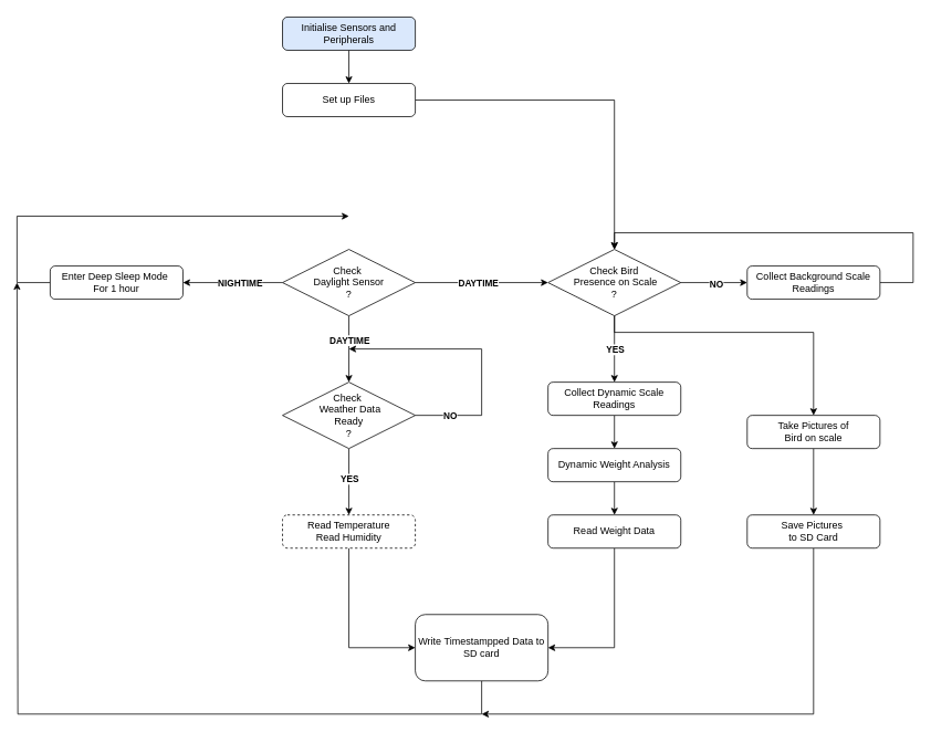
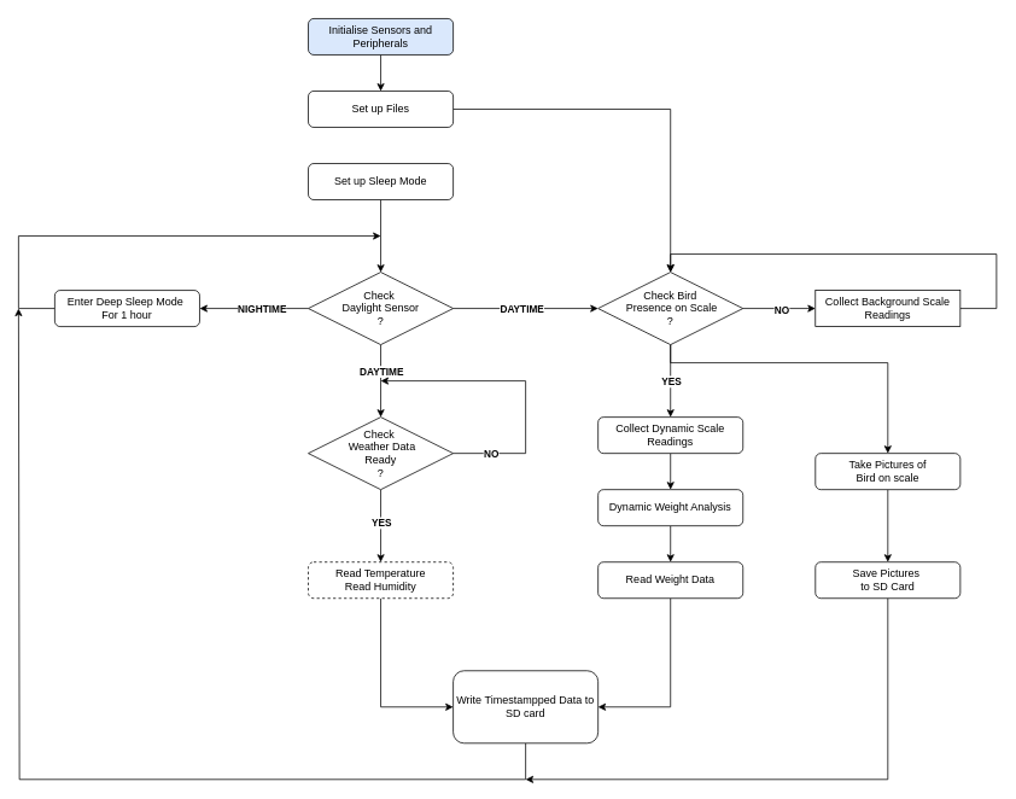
  <mxCell id="0" />
  <mxCell id="1" parent="0" />
  <mxCell id="2" style="edgeStyle=orthogonalEdgeStyle;rounded=0;orthogonalLoop=1;jettySize=auto;html=1;entryX=0.5;entryY=0;entryDx=0;entryDy=0;" edge="1" parent="1" source="3" target="5"><mxGeometry relative="1" as="geometry" /></mxCell>
  <mxCell id="3" value="Initialise Sensors and Peripherals" style="rounded=1;whiteSpace=wrap;html=1;fillColor=#dae8fc;" vertex="1" parent="1"><mxGeometry x="340" y="20" width="160" height="40" as="geometry" /></mxCell>
  <mxCell id="4" style="edgeStyle=orthogonalEdgeStyle;rounded=0;orthogonalLoop=1;jettySize=auto;html=1;" edge="1" parent="1" source="5" target="22"><mxGeometry relative="1" as="geometry" /></mxCell>
  <mxCell id="5" value="Set up Files" style="rounded=1;whiteSpace=wrap;html=1;" vertex="1" parent="1"><mxGeometry x="340" y="100" width="160" height="40" as="geometry" /></mxCell>
+ <mxCell id="6" style="edgeStyle=orthogonalEdgeStyle;rounded=0;orthogonalLoop=1;jettySize=auto;html=1;exitX=0.5;exitY=1;exitDx=0;exitDy=0;entryX=0.5;entryY=0;entryDx=0;entryDy=0;" edge="1" parent="1" source="7" target="14"><mxGeometry relative="1" as="geometry" /></mxCell>
+ <mxCell id="7" value="Set up Sleep Mode" style="rounded=1;whiteSpace=wrap;html=1;" vertex="1" parent="1"><mxGeometry x="340" y="180" width="160" height="40" as="geometry" /></mxCell>
  <mxCell id="8" style="edgeStyle=orthogonalEdgeStyle;rounded=0;orthogonalLoop=1;jettySize=auto;html=1;entryX=1;entryY=0.5;entryDx=0;entryDy=0;" edge="1" parent="1" source="14" target="16"><mxGeometry relative="1" as="geometry" /></mxCell>
  <mxCell id="9" value="NIGHTIME" style="edgeLabel;html=1;align=center;verticalAlign=middle;resizable=0;points=[];fontStyle=1" vertex="1" connectable="0" parent="8"><mxGeometry x="-0.133" relative="1" as="geometry"><mxPoint as="offset" /></mxGeometry></mxCell>
  <mxCell id="10" style="edgeStyle=orthogonalEdgeStyle;rounded=0;orthogonalLoop=1;jettySize=auto;html=1;exitX=1;exitY=0.5;exitDx=0;exitDy=0;entryX=0;entryY=0.5;entryDx=0;entryDy=0;" edge="1" parent="1" source="14" target="22"><mxGeometry relative="1" as="geometry" /></mxCell>
  <mxCell id="11" value="&lt;b&gt;DAYTIME&lt;/b&gt;" style="edgeLabel;html=1;align=center;verticalAlign=middle;resizable=0;points=[];" vertex="1" connectable="0" parent="10"><mxGeometry x="-0.233" y="2" relative="1" as="geometry"><mxPoint x="14" y="2" as="offset" /></mxGeometry></mxCell>
  <mxCell id="12" style="edgeStyle=orthogonalEdgeStyle;rounded=0;orthogonalLoop=1;jettySize=auto;html=1;exitX=0.5;exitY=1;exitDx=0;exitDy=0;entryX=0.5;entryY=0;entryDx=0;entryDy=0;" edge="1" parent="1" source="14" target="27"><mxGeometry relative="1" as="geometry" /></mxCell>
  <mxCell id="13" value="&lt;b&gt;DAYTIME&lt;/b&gt;" style="edgeLabel;html=1;align=center;verticalAlign=middle;resizable=0;points=[];" vertex="1" connectable="0" parent="12"><mxGeometry x="-0.282" relative="1" as="geometry"><mxPoint as="offset" /></mxGeometry></mxCell>
  <mxCell id="14" value="Check&amp;nbsp;&lt;div&gt;Daylight Sensor&lt;div&gt;?&lt;/div&gt;&lt;/div&gt;" style="rhombus;whiteSpace=wrap;html=1;" vertex="1" parent="1"><mxGeometry x="340" y="300" width="160" height="80" as="geometry" /></mxCell>
  <mxCell id="15" style="edgeStyle=orthogonalEdgeStyle;rounded=0;orthogonalLoop=1;jettySize=auto;html=1;exitX=0;exitY=0.5;exitDx=0;exitDy=0;" edge="1" parent="1" source="16"><mxGeometry relative="1" as="geometry"><mxPoint x="420" y="260" as="targetPoint" /><Array as="points"><mxPoint x="20" y="340" /><mxPoint x="20" y="260" /></Array></mxGeometry></mxCell>
  <mxCell id="16" value="Enter Deep Sleep Mode&amp;nbsp;&lt;div&gt;For 1 hour&lt;/div&gt;" style="rounded=1;whiteSpace=wrap;html=1;" vertex="1" parent="1"><mxGeometry x="60" y="320" width="160" height="40" as="geometry" /></mxCell>
  <mxCell id="17" style="edgeStyle=orthogonalEdgeStyle;rounded=0;orthogonalLoop=1;jettySize=auto;html=1;exitX=0.5;exitY=1;exitDx=0;exitDy=0;entryX=0.5;entryY=0;entryDx=0;entryDy=0;" edge="1" parent="1" source="22" target="35"><mxGeometry relative="1" as="geometry" /></mxCell>
  <mxCell id="18" value="&lt;b&gt;YES&lt;/b&gt;" style="edgeLabel;html=1;align=center;verticalAlign=middle;resizable=0;points=[];" vertex="1" connectable="0" parent="17"><mxGeometry x="-0.253" relative="1" as="geometry"><mxPoint y="10" as="offset" /></mxGeometry></mxCell>
  <mxCell id="19" style="edgeStyle=orthogonalEdgeStyle;rounded=0;orthogonalLoop=1;jettySize=auto;html=1;exitX=1;exitY=0.5;exitDx=0;exitDy=0;entryX=0;entryY=0.5;entryDx=0;entryDy=0;" edge="1" parent="1" source="22" target="37"><mxGeometry relative="1" as="geometry" /></mxCell>
  <mxCell id="20" value="&lt;b&gt;NO&lt;/b&gt;" style="edgeLabel;html=1;align=center;verticalAlign=middle;resizable=0;points=[];" vertex="1" connectable="0" parent="19"><mxGeometry x="0.047" y="-1" relative="1" as="geometry"><mxPoint as="offset" /></mxGeometry></mxCell>
  <mxCell id="21" style="edgeStyle=orthogonalEdgeStyle;rounded=0;orthogonalLoop=1;jettySize=auto;html=1;exitX=0.5;exitY=1;exitDx=0;exitDy=0;entryX=0.5;entryY=0;entryDx=0;entryDy=0;" edge="1" parent="1" source="22" target="41"><mxGeometry relative="1" as="geometry"><Array as="points"><mxPoint x="740" y="400" /><mxPoint x="980" y="400" /></Array></mxGeometry></mxCell>
  <mxCell id="22" value="Check Bird&lt;div&gt;&amp;nbsp;Presence on Scale&lt;div&gt;?&lt;/div&gt;&lt;/div&gt;" style="rhombus;whiteSpace=wrap;html=1;" vertex="1" parent="1"><mxGeometry x="660" y="300" width="160" height="80" as="geometry" /></mxCell>
  <mxCell id="23" style="edgeStyle=orthogonalEdgeStyle;rounded=0;orthogonalLoop=1;jettySize=auto;html=1;exitX=0.5;exitY=1;exitDx=0;exitDy=0;entryX=0.5;entryY=0;entryDx=0;entryDy=0;" edge="1" parent="1" source="27" target="29"><mxGeometry relative="1" as="geometry" /></mxCell>
  <mxCell id="24" value="&lt;b&gt;YES&lt;/b&gt;" style="edgeLabel;html=1;align=center;verticalAlign=middle;resizable=0;points=[];" vertex="1" connectable="0" parent="23"><mxGeometry x="-0.11" relative="1" as="geometry"><mxPoint as="offset" /></mxGeometry></mxCell>
  <mxCell id="25" style="edgeStyle=orthogonalEdgeStyle;rounded=0;orthogonalLoop=1;jettySize=auto;html=1;exitX=1;exitY=0.5;exitDx=0;exitDy=0;" edge="1" parent="1" source="27"><mxGeometry relative="1" as="geometry"><mxPoint x="420" y="420" as="targetPoint" /><Array as="points"><mxPoint x="580" y="500" /><mxPoint x="580" y="420" /></Array></mxGeometry></mxCell>
  <mxCell id="26" value="&lt;b&gt;NO&lt;/b&gt;" style="edgeLabel;html=1;align=center;verticalAlign=middle;resizable=0;points=[];" vertex="1" connectable="0" parent="25"><mxGeometry x="-0.743" relative="1" as="geometry"><mxPoint as="offset" /></mxGeometry></mxCell>
  <mxCell id="27" value="Check&amp;nbsp;&lt;div&gt;&amp;nbsp;Weather Data&lt;/div&gt;&lt;div&gt;Ready&lt;br&gt;&lt;div&gt;?&lt;/div&gt;&lt;/div&gt;" style="rhombus;whiteSpace=wrap;html=1;" vertex="1" parent="1"><mxGeometry x="340" y="460" width="160" height="80" as="geometry" /></mxCell>
  <mxCell id="28" style="edgeStyle=orthogonalEdgeStyle;rounded=0;orthogonalLoop=1;jettySize=auto;html=1;exitX=0.5;exitY=1;exitDx=0;exitDy=0;entryX=0;entryY=0.5;entryDx=0;entryDy=0;" edge="1" parent="1" source="29" target="39"><mxGeometry relative="1" as="geometry" /></mxCell>
  <mxCell id="29" value="Read Temperature&lt;div&gt;Read Humidity&lt;/div&gt;" style="rounded=1;whiteSpace=wrap;html=1;dashed=1;" vertex="1" parent="1"><mxGeometry x="340" y="620" width="160" height="40" as="geometry" /></mxCell>
  <mxCell id="30" style="edgeStyle=orthogonalEdgeStyle;rounded=0;orthogonalLoop=1;jettySize=auto;html=1;exitX=0.5;exitY=1;exitDx=0;exitDy=0;entryX=0.5;entryY=0;entryDx=0;entryDy=0;" edge="1" parent="1" source="31" target="33"><mxGeometry relative="1" as="geometry" /></mxCell>
  <mxCell id="31" value="Dynamic Weight Analysis" style="rounded=1;whiteSpace=wrap;html=1;" vertex="1" parent="1"><mxGeometry x="660" y="540" width="160" height="40" as="geometry" /></mxCell>
  <mxCell id="32" style="edgeStyle=orthogonalEdgeStyle;rounded=0;orthogonalLoop=1;jettySize=auto;html=1;exitX=0.5;exitY=1;exitDx=0;exitDy=0;entryX=1;entryY=0.5;entryDx=0;entryDy=0;" edge="1" parent="1" source="33" target="39"><mxGeometry relative="1" as="geometry" /></mxCell>
  <mxCell id="33" value="Read Weight Data" style="rounded=1;whiteSpace=wrap;html=1;" vertex="1" parent="1"><mxGeometry x="660" y="620" width="160" height="40" as="geometry" /></mxCell>
  <mxCell id="34" style="edgeStyle=orthogonalEdgeStyle;rounded=0;orthogonalLoop=1;jettySize=auto;html=1;exitX=0.5;exitY=1;exitDx=0;exitDy=0;entryX=0.5;entryY=0;entryDx=0;entryDy=0;" edge="1" parent="1" source="35" target="31"><mxGeometry relative="1" as="geometry" /></mxCell>
  <mxCell id="35" value="Collect Dynamic Scale Readings" style="rounded=1;whiteSpace=wrap;html=1;" vertex="1" parent="1"><mxGeometry x="660" y="460" width="160" height="40" as="geometry" /></mxCell>
  <mxCell id="36" style="edgeStyle=orthogonalEdgeStyle;rounded=0;orthogonalLoop=1;jettySize=auto;html=1;entryX=0.5;entryY=0;entryDx=0;entryDy=0;" edge="1" parent="1" source="37" target="22"><mxGeometry relative="1" as="geometry"><mxPoint x="1030" y="230" as="targetPoint" /><Array as="points"><mxPoint x="1100" y="340" /><mxPoint x="1100" y="280" /><mxPoint x="740" y="280" /></Array></mxGeometry></mxCell>
- <mxCell id="37" value="Collect Background Scale Readings" style="rounded=1;whiteSpace=wrap;html=1;" vertex="1" parent="1"><mxGeometry x="900" y="320" width="160" height="40" as="geometry" /></mxCell>
+ <mxCell id="37" value="Collect Background Scale Readings" style="whiteSpace=wrap;html=1;rounded=0;" vertex="1" parent="1"><mxGeometry x="900" y="320" width="160" height="40" as="geometry" /></mxCell>
  <mxCell id="38" style="edgeStyle=orthogonalEdgeStyle;rounded=0;orthogonalLoop=1;jettySize=auto;html=1;exitX=0.5;exitY=1;exitDx=0;exitDy=0;" edge="1" parent="1" source="39"><mxGeometry relative="1" as="geometry"><mxPoint x="20" y="340" as="targetPoint" /><Array as="points"><mxPoint x="580" y="860" /><mxPoint x="21" y="860" /></Array></mxGeometry></mxCell>
  <mxCell id="39" value="Write Timestampped Data to&lt;div&gt;SD card&lt;/div&gt;" style="rounded=1;whiteSpace=wrap;html=1;" vertex="1" parent="1"><mxGeometry x="500" y="740" width="160" height="80" as="geometry" /></mxCell>
  <mxCell id="40" style="edgeStyle=orthogonalEdgeStyle;rounded=0;orthogonalLoop=1;jettySize=auto;html=1;exitX=0.5;exitY=1;exitDx=0;exitDy=0;" edge="1" parent="1" source="41" target="43"><mxGeometry relative="1" as="geometry" /></mxCell>
  <mxCell id="41" value="Take Pictures of&lt;div&gt;Bird on scale&lt;/div&gt;" style="rounded=1;whiteSpace=wrap;html=1;" vertex="1" parent="1"><mxGeometry x="900" y="500" width="160" height="40" as="geometry" /></mxCell>
  <mxCell id="42" style="edgeStyle=orthogonalEdgeStyle;rounded=0;orthogonalLoop=1;jettySize=auto;html=1;exitX=0.5;exitY=1;exitDx=0;exitDy=0;" edge="1" parent="1" source="43"><mxGeometry relative="1" as="geometry"><mxPoint x="580" y="860" as="targetPoint" /><Array as="points"><mxPoint x="980" y="860" /></Array></mxGeometry></mxCell>
  <mxCell id="43" value="Save Pictures&amp;nbsp;&lt;div&gt;to SD Card&lt;/div&gt;" style="rounded=1;whiteSpace=wrap;html=1;" vertex="1" parent="1"><mxGeometry x="900" y="620" width="160" height="40" as="geometry" /></mxCell>
